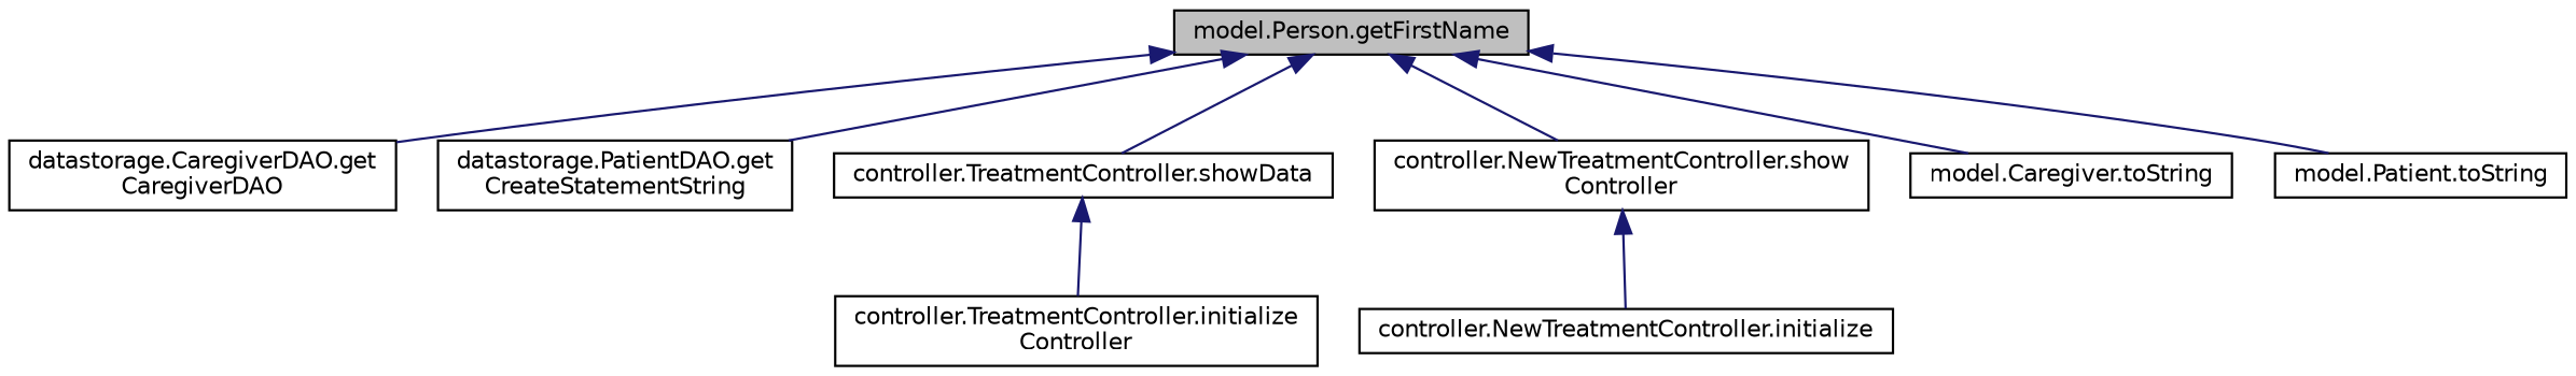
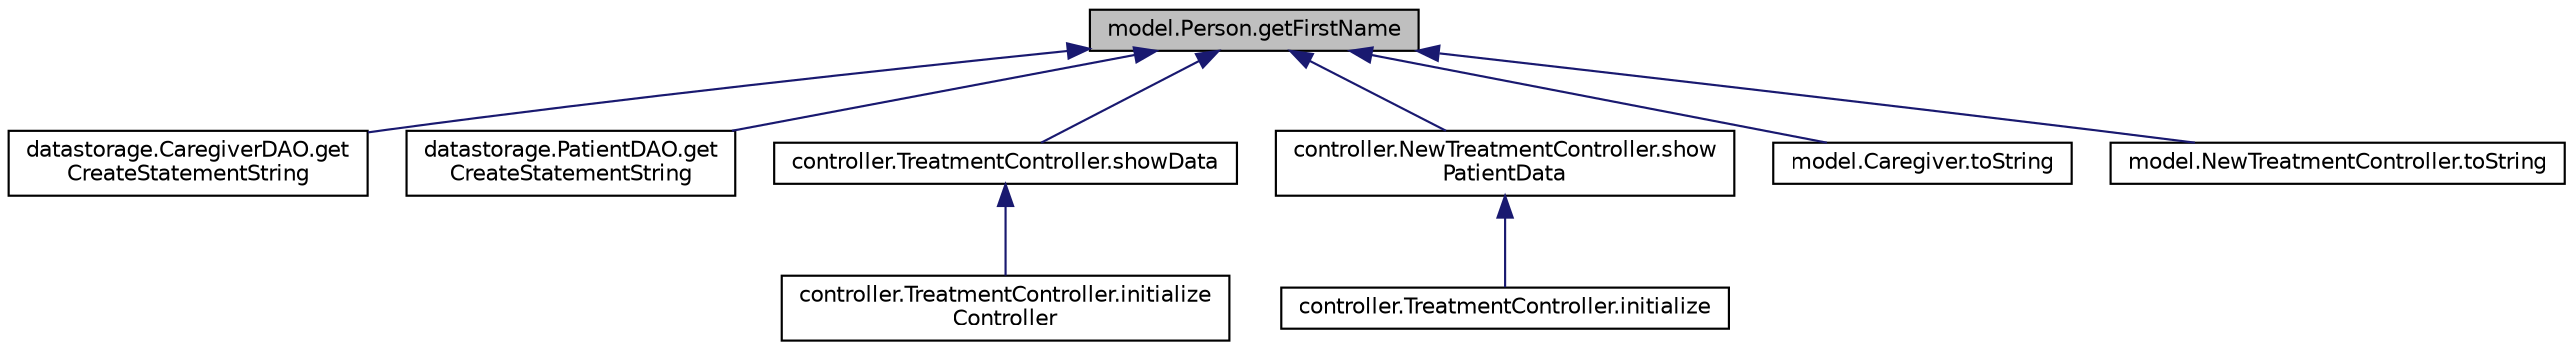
  digraph {
    rankdir=TB
    node [color=black fillcolor=white fontname=Helvetica fontsize=10 shape=record style=filled]
    edge [color=midnightblue dir=back fontname=Helvetica fontsize=10 labelfontname=Helvetica labelfontsize=10 style=solid]
    n1 [fillcolor=grey75 fontcolor=black height=0.2 label="model.Person.getFirstName" width=0.4]
-   n2 [height=0.2 label="datastorage.CaregiverDAO.get\lCaregiverDAO" width=0.4]
+   n2 [height=0.2 label="datastorage.CaregiverDAO.get\lCreateStatementString" width=0.4]
    n3 [height=0.2 label="datastorage.PatientDAO.get\lCreateStatementString" width=0.4]
    n4 [height=0.2 label="controller.TreatmentController.showData" width=0.4]
-   n5 [height=0.2 label="controller.NewTreatmentController.show\lController" width=0.4]
+   n5 [height=0.2 label="controller.NewTreatmentController.show\lPatientData" width=0.4]
    n6 [height=0.2 label="model.Caregiver.toString" width=0.4]
-   n7 [height=0.2 label="model.Patient.toString" width=0.4]
+   n7 [height=0.2 label="model.NewTreatmentController.toString" width=0.4]
    n8 [height=0.2 label="controller.TreatmentController.initialize\lController" width=0.4]
-   n9 [height=0.2 label="controller.NewTreatmentController.initialize" width=0.4]
+   n9 [height=0.2 label="controller.TreatmentController.initialize" width=0.4]
    n1 -> n2
    n1 -> n3
    n1 -> n4
    n1 -> n5
    n1 -> n6
    n1 -> n7
    n4 -> n8
    n5 -> n9
  }
